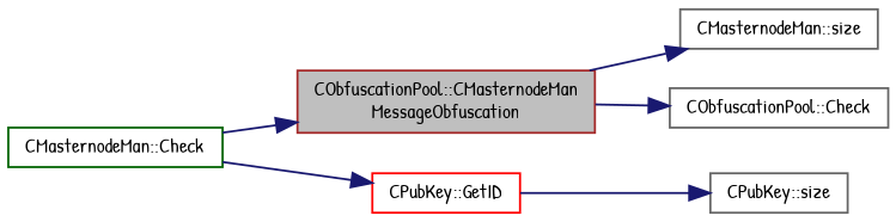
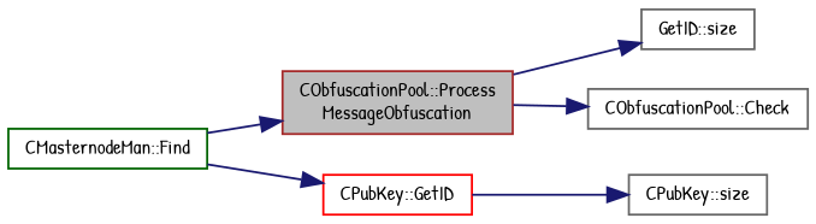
  digraph {
    fontname="Patrick Hand"
    rankdir=LR
    node [color=gray40 fillcolor=white fontname="Patrick Hand" fontsize=10 shape=record style=filled]
    edge [color=midnightblue fontname="Patrick Hand" fontsize=10 labelfontname=Helvetica labelfontsize=10 style=solid]
-   n1 [color=brown fillcolor=grey75 fontcolor=black height=0.2 label="CObfuscationPool::CMasternodeMan\lMessageObfuscation" width=0.4]
-   n2 [height=0.2 label="CMasternodeMan::size" width=0.4]
+   n1 [color=brown fillcolor=grey75 fontcolor=black height=0.2 label="CObfuscationPool::Process\lMessageObfuscation" width=0.4]
+   n2 [height=0.2 label="GetID::size" width=0.4]
    n3 [height=0.2 label="CObfuscationPool::Check" width=0.4]
-   n4 [color=darkgreen height=0.2 label="CMasternodeMan::Check" width=0.4]
+   n4 [color=darkgreen height=0.2 label="CMasternodeMan::Find" width=0.4]
    n5 [color=red height=0.2 label="CPubKey::GetID" width=0.4]
    n6 [height=0.2 label="CPubKey::size" width=0.4]
    n1 -> n2
    n1 -> n3
    n4 -> n1
    n4 -> n5
    n5 -> n6
  }
